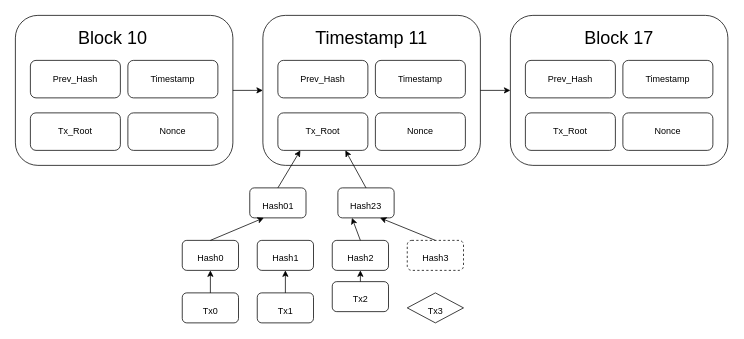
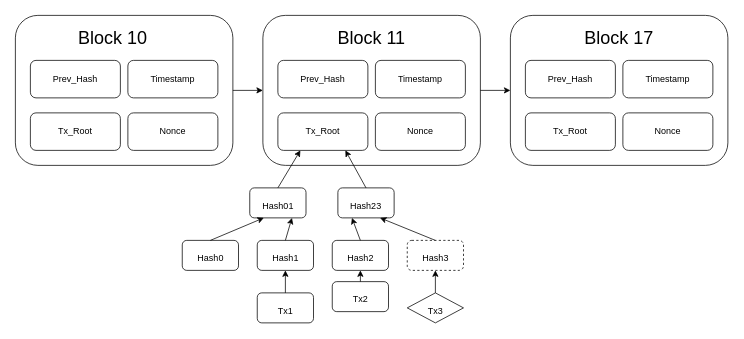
  <mxCell id="0" />
  <mxCell id="1" parent="0" />
  <mxCell id="2" value="" style="rounded=1;whiteSpace=wrap;html=1;" parent="1" vertex="1"><mxGeometry x="20" y="20" width="290" height="200" as="geometry" /></mxCell>
  <mxCell id="3" value="Prev_Hash" style="rounded=1;whiteSpace=wrap;html=1;" parent="1" vertex="1"><mxGeometry x="40" y="80" width="120" height="50" as="geometry" /></mxCell>
  <mxCell id="4" value="Timestamp" style="rounded=1;whiteSpace=wrap;html=1;" parent="1" vertex="1"><mxGeometry x="170" y="80" width="120" height="50" as="geometry" /></mxCell>
  <mxCell id="5" value="Tx_Root" style="rounded=1;whiteSpace=wrap;html=1;" parent="1" vertex="1"><mxGeometry x="40" y="150" width="120" height="50" as="geometry" /></mxCell>
  <mxCell id="6" value="Nonce" style="rounded=1;whiteSpace=wrap;html=1;" parent="1" vertex="1"><mxGeometry x="170" y="150" width="120" height="50" as="geometry" /></mxCell>
  <mxCell id="7" value="&lt;font style=&quot;font-size: 24px;&quot;&gt;Block 10&lt;/font&gt;" style="text;html=1;strokeColor=none;fillColor=none;align=center;verticalAlign=middle;whiteSpace=wrap;rounded=0;" parent="1" vertex="1"><mxGeometry x="50" y="30" width="200" height="40" as="geometry" /></mxCell>
  <mxCell id="8" value="" style="rounded=1;whiteSpace=wrap;html=1;" parent="1" vertex="1"><mxGeometry x="350" y="20" width="290" height="200" as="geometry" /></mxCell>
  <mxCell id="9" value="Prev_Hash" style="rounded=1;whiteSpace=wrap;html=1;" parent="1" vertex="1"><mxGeometry x="370" y="80" width="120" height="50" as="geometry" /></mxCell>
  <mxCell id="10" value="Timestamp" style="rounded=1;whiteSpace=wrap;html=1;" parent="1" vertex="1"><mxGeometry x="500" y="80" width="120" height="50" as="geometry" /></mxCell>
  <mxCell id="11" value="Tx_Root" style="rounded=1;whiteSpace=wrap;html=1;" parent="1" vertex="1"><mxGeometry x="370" y="150" width="120" height="50" as="geometry" /></mxCell>
  <mxCell id="12" value="Nonce" style="rounded=1;whiteSpace=wrap;html=1;" parent="1" vertex="1"><mxGeometry x="500" y="150" width="120" height="50" as="geometry" /></mxCell>
- <mxCell id="13" value="&lt;font style=&quot;font-size: 24px;&quot;&gt;Timestamp 11&lt;/font&gt;" style="text;html=1;strokeColor=none;fillColor=none;align=center;verticalAlign=middle;whiteSpace=wrap;rounded=0;" parent="1" vertex="1"><mxGeometry x="395" y="30" width="200" height="40" as="geometry" /></mxCell>
+ <mxCell id="13" value="&lt;font style=&quot;font-size: 24px;&quot;&gt;Block 11&lt;/font&gt;" style="text;html=1;strokeColor=none;fillColor=none;align=center;verticalAlign=middle;whiteSpace=wrap;rounded=0;" parent="1" vertex="1"><mxGeometry x="395" y="30" width="200" height="40" as="geometry" /></mxCell>
  <mxCell id="14" value="" style="rounded=1;whiteSpace=wrap;html=1;" parent="1" vertex="1"><mxGeometry x="680" y="20" width="290" height="200" as="geometry" /></mxCell>
  <mxCell id="15" value="Prev_Hash" style="rounded=1;whiteSpace=wrap;html=1;" parent="1" vertex="1"><mxGeometry x="700" y="80" width="120" height="50" as="geometry" /></mxCell>
  <mxCell id="16" value="Timestamp" style="rounded=1;whiteSpace=wrap;html=1;" parent="1" vertex="1"><mxGeometry x="830" y="80" width="120" height="50" as="geometry" /></mxCell>
  <mxCell id="17" value="Tx_Root" style="rounded=1;whiteSpace=wrap;html=1;" parent="1" vertex="1"><mxGeometry x="700" y="150" width="120" height="50" as="geometry" /></mxCell>
  <mxCell id="18" value="Nonce" style="rounded=1;whiteSpace=wrap;html=1;" parent="1" vertex="1"><mxGeometry x="830" y="150" width="120" height="50" as="geometry" /></mxCell>
  <mxCell id="19" value="&lt;font style=&quot;font-size: 24px;&quot;&gt;Block 17&lt;/font&gt;" style="text;html=1;strokeColor=none;fillColor=none;align=center;verticalAlign=middle;whiteSpace=wrap;rounded=0;" parent="1" vertex="1"><mxGeometry x="725" y="30" width="200" height="40" as="geometry" /></mxCell>
  <mxCell id="20" value="&lt;font style=&quot;font-size: 12px;&quot;&gt;Hash01&lt;/font&gt;" style="rounded=1;whiteSpace=wrap;html=1;fontSize=24;" parent="1" vertex="1"><mxGeometry x="332.5" y="250" width="75" height="40" as="geometry" /></mxCell>
  <mxCell id="21" value="&lt;font style=&quot;font-size: 12px;&quot;&gt;Hash23&lt;br&gt;&lt;/font&gt;" style="rounded=1;whiteSpace=wrap;html=1;fontSize=24;" parent="1" vertex="1"><mxGeometry x="450" y="250" width="75" height="40" as="geometry" /></mxCell>
  <mxCell id="22" value="&lt;font style=&quot;font-size: 12px;&quot;&gt;Hash0&lt;/font&gt;" style="rounded=1;whiteSpace=wrap;html=1;fontSize=24;" parent="1" vertex="1"><mxGeometry x="242.5" y="320" width="75" height="40" as="geometry" /></mxCell>
  <mxCell id="23" value="&lt;font style=&quot;font-size: 12px;&quot;&gt;Hash1&lt;br&gt;&lt;/font&gt;" style="rounded=1;whiteSpace=wrap;html=1;fontSize=24;" parent="1" vertex="1"><mxGeometry x="342.5" y="320" width="75" height="40" as="geometry" /></mxCell>
  <mxCell id="24" value="&lt;font style=&quot;font-size: 12px;&quot;&gt;Hash2&lt;br&gt;&lt;/font&gt;" style="rounded=1;whiteSpace=wrap;html=1;fontSize=24;" parent="1" vertex="1"><mxGeometry x="442.5" y="320" width="75" height="40" as="geometry" /></mxCell>
  <mxCell id="25" value="&lt;font style=&quot;font-size: 12px;&quot;&gt;Hash3&lt;br&gt;&lt;/font&gt;" style="rounded=1;whiteSpace=wrap;html=1;fontSize=24;dashed=1;" parent="1" vertex="1"><mxGeometry x="542.5" y="320" width="75" height="40" as="geometry" /></mxCell>
- <mxCell id="26" value="&lt;font style=&quot;font-size: 12px;&quot;&gt;Tx0&lt;/font&gt;" style="rounded=1;whiteSpace=wrap;html=1;fontSize=24;" parent="1" vertex="1"><mxGeometry x="242.5" y="390" width="75" height="40" as="geometry" /></mxCell>
  <mxCell id="27" value="&lt;font style=&quot;font-size: 12px;&quot;&gt;Tx1&lt;/font&gt;" style="rounded=1;whiteSpace=wrap;html=1;fontSize=24;" parent="1" vertex="1"><mxGeometry x="342.5" y="390" width="75" height="40" as="geometry" /></mxCell>
  <mxCell id="28" value="&lt;font style=&quot;font-size: 12px;&quot;&gt;Tx2&lt;/font&gt;" style="rounded=1;whiteSpace=wrap;html=1;fontSize=24;" parent="1" vertex="1"><mxGeometry x="442.5" y="375" width="75" height="40" as="geometry" /></mxCell>
  <mxCell id="29" value="&lt;font style=&quot;font-size: 12px;&quot;&gt;Tx3&lt;/font&gt;" style="rhombus;whiteSpace=wrap;html=1;fontSize=24;" parent="1" vertex="1"><mxGeometry x="542.5" y="390" width="75" height="40" as="geometry" /></mxCell>
  <mxCell id="30" value="" style="endArrow=classic;html=1;rounded=0;fontSize=12;exitX=0.5;exitY=0;exitDx=0;exitDy=0;entryX=0.25;entryY=1;entryDx=0;entryDy=0;" parent="1" source="20" target="11" edge="1"><mxGeometry width="50" height="50" relative="1" as="geometry"><mxPoint x="480" y="290" as="sourcePoint" /><mxPoint x="470" y="240" as="targetPoint" /></mxGeometry></mxCell>
  <mxCell id="31" value="" style="endArrow=classic;html=1;rounded=0;fontSize=12;entryX=0.75;entryY=1;entryDx=0;entryDy=0;exitX=0.5;exitY=0;exitDx=0;exitDy=0;" parent="1" source="21" target="11" edge="1"><mxGeometry width="50" height="50" relative="1" as="geometry"><mxPoint x="450" y="260" as="sourcePoint" /><mxPoint x="500" y="210" as="targetPoint" /></mxGeometry></mxCell>
  <mxCell id="32" value="" style="endArrow=classic;html=1;rounded=0;fontSize=12;entryX=0.25;entryY=1;entryDx=0;entryDy=0;exitX=0.5;exitY=0;exitDx=0;exitDy=0;" parent="1" source="22" target="20" edge="1"><mxGeometry width="50" height="50" relative="1" as="geometry"><mxPoint x="260" y="320" as="sourcePoint" /><mxPoint x="310" y="270" as="targetPoint" /></mxGeometry></mxCell>
+ <mxCell id="33" value="" style="endArrow=classic;html=1;rounded=0;fontSize=12;entryX=0.75;entryY=1;entryDx=0;entryDy=0;exitX=0.5;exitY=0;exitDx=0;exitDy=0;" parent="1" source="23" target="20" edge="1"><mxGeometry width="50" height="50" relative="1" as="geometry"><mxPoint x="290" y="330" as="sourcePoint" /><mxPoint x="361.25" y="300" as="targetPoint" /></mxGeometry></mxCell>
  <mxCell id="34" value="" style="endArrow=classic;html=1;rounded=0;fontSize=12;entryX=0.25;entryY=1;entryDx=0;entryDy=0;exitX=0.5;exitY=0;exitDx=0;exitDy=0;" parent="1" source="24" target="21" edge="1"><mxGeometry width="50" height="50" relative="1" as="geometry"><mxPoint x="408.75" y="330" as="sourcePoint" /><mxPoint x="398.75" y="300" as="targetPoint" /></mxGeometry></mxCell>
  <mxCell id="35" value="" style="endArrow=classic;html=1;rounded=0;fontSize=12;entryX=0.75;entryY=1;entryDx=0;entryDy=0;exitX=0.5;exitY=0;exitDx=0;exitDy=0;" parent="1" source="25" target="21" edge="1"><mxGeometry width="50" height="50" relative="1" as="geometry"><mxPoint x="418.75" y="340" as="sourcePoint" /><mxPoint x="408.75" y="310" as="targetPoint" /></mxGeometry></mxCell>
- <mxCell id="36" value="" style="endArrow=classic;html=1;rounded=0;fontSize=12;entryX=0.5;entryY=1;entryDx=0;entryDy=0;exitX=0.5;exitY=0;exitDx=0;exitDy=0;" parent="1" source="26" target="22" edge="1"><mxGeometry width="50" height="50" relative="1" as="geometry"><mxPoint x="428.75" y="350" as="sourcePoint" /><mxPoint x="418.75" y="320" as="targetPoint" /></mxGeometry></mxCell>
  <mxCell id="37" value="" style="endArrow=classic;html=1;rounded=0;fontSize=12;entryX=0.5;entryY=1;entryDx=0;entryDy=0;exitX=0.5;exitY=0;exitDx=0;exitDy=0;" parent="1" source="27" target="23" edge="1"><mxGeometry width="50" height="50" relative="1" as="geometry"><mxPoint x="290" y="400" as="sourcePoint" /><mxPoint x="290" y="370" as="targetPoint" /></mxGeometry></mxCell>
  <mxCell id="38" value="" style="endArrow=classic;html=1;rounded=0;fontSize=12;entryX=0.5;entryY=1;entryDx=0;entryDy=0;exitX=0.5;exitY=0;exitDx=0;exitDy=0;" parent="1" source="28" target="24" edge="1"><mxGeometry width="50" height="50" relative="1" as="geometry"><mxPoint x="390" y="400" as="sourcePoint" /><mxPoint x="390" y="370" as="targetPoint" /></mxGeometry></mxCell>
+ <mxCell id="39" value="" style="endArrow=classic;html=1;rounded=0;fontSize=12;entryX=0.5;entryY=1;entryDx=0;entryDy=0;exitX=0.5;exitY=0;exitDx=0;exitDy=0;" parent="1" source="29" target="25" edge="1"><mxGeometry width="50" height="50" relative="1" as="geometry"><mxPoint x="490" y="400" as="sourcePoint" /><mxPoint x="490" y="370" as="targetPoint" /></mxGeometry></mxCell>
  <mxCell id="40" value="" style="endArrow=classic;html=1;rounded=0;exitX=1;exitY=0.5;exitDx=0;exitDy=0;entryX=0;entryY=0.5;entryDx=0;entryDy=0;" edge="1" parent="1" source="2" target="8"><mxGeometry width="50" height="50" relative="1" as="geometry"><mxPoint x="680" y="430" as="sourcePoint" /><mxPoint x="730" y="380" as="targetPoint" /></mxGeometry></mxCell>
  <mxCell id="41" value="" style="endArrow=classic;html=1;rounded=0;exitX=1;exitY=0.5;exitDx=0;exitDy=0;" edge="1" parent="1" source="8" target="14"><mxGeometry width="50" height="50" relative="1" as="geometry"><mxPoint x="320" y="130" as="sourcePoint" /><mxPoint x="870" y="320" as="targetPoint" /></mxGeometry></mxCell>
